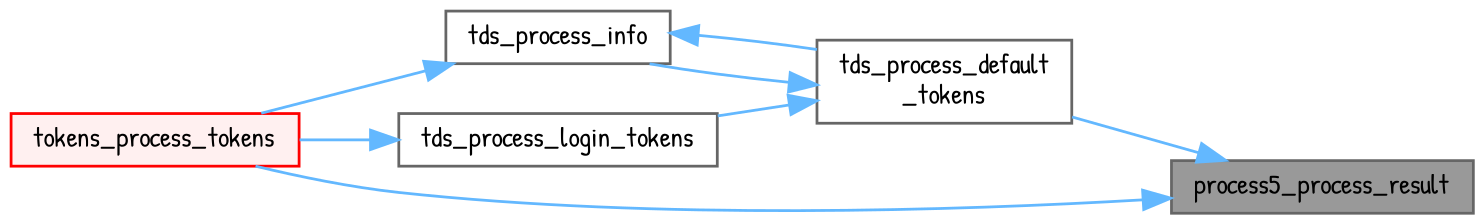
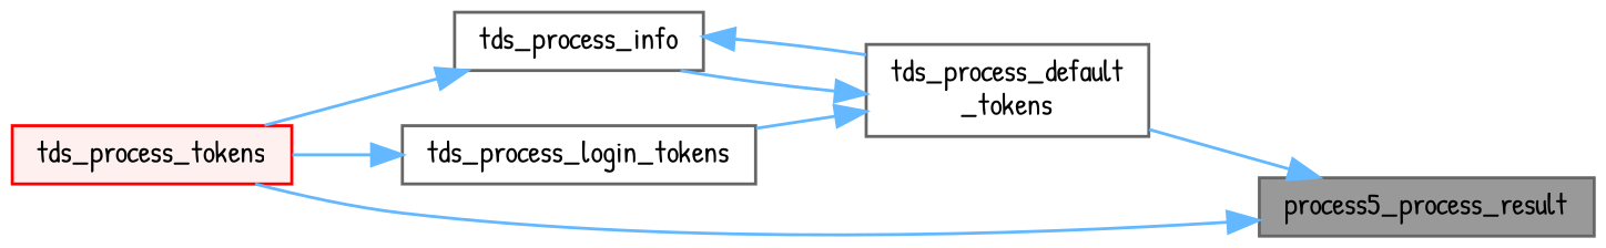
  digraph {
    fontname="Patrick Hand"
    rankdir=RL
    node [color=grey40 fillcolor=white fontname="Patrick Hand" fontsize=10 shape=box style=filled]
    edge [color=steelblue1 dir=back fontname="Patrick Hand" fontsize=10 labelfontname=Helvetica labelfontsize=10 style=solid]
    n1 [color=gray40 fillcolor=grey60 fontcolor=black height=0.2 label=process5_process_result width=0.4]
    n2 [height=0.2 label="tds_process_default\l_tokens" width=0.4]
-   n3 [color=red fillcolor="#FFF0F0" height=0.2 label=tokens_process_tokens width=0.4]
+   n3 [color=red fillcolor="#FFF0F0" height=0.2 label=tds_process_tokens width=0.4]
    n4 [height=0.2 label=tds_process_info width=0.4]
    n5 [height=0.2 label=tds_process_login_tokens width=0.4]
    n1 -> n2
    n1 -> n3
    n2 -> n4
    n2 -> n5
    n4 -> n2
    n4 -> n3
    n5 -> n3
  }
